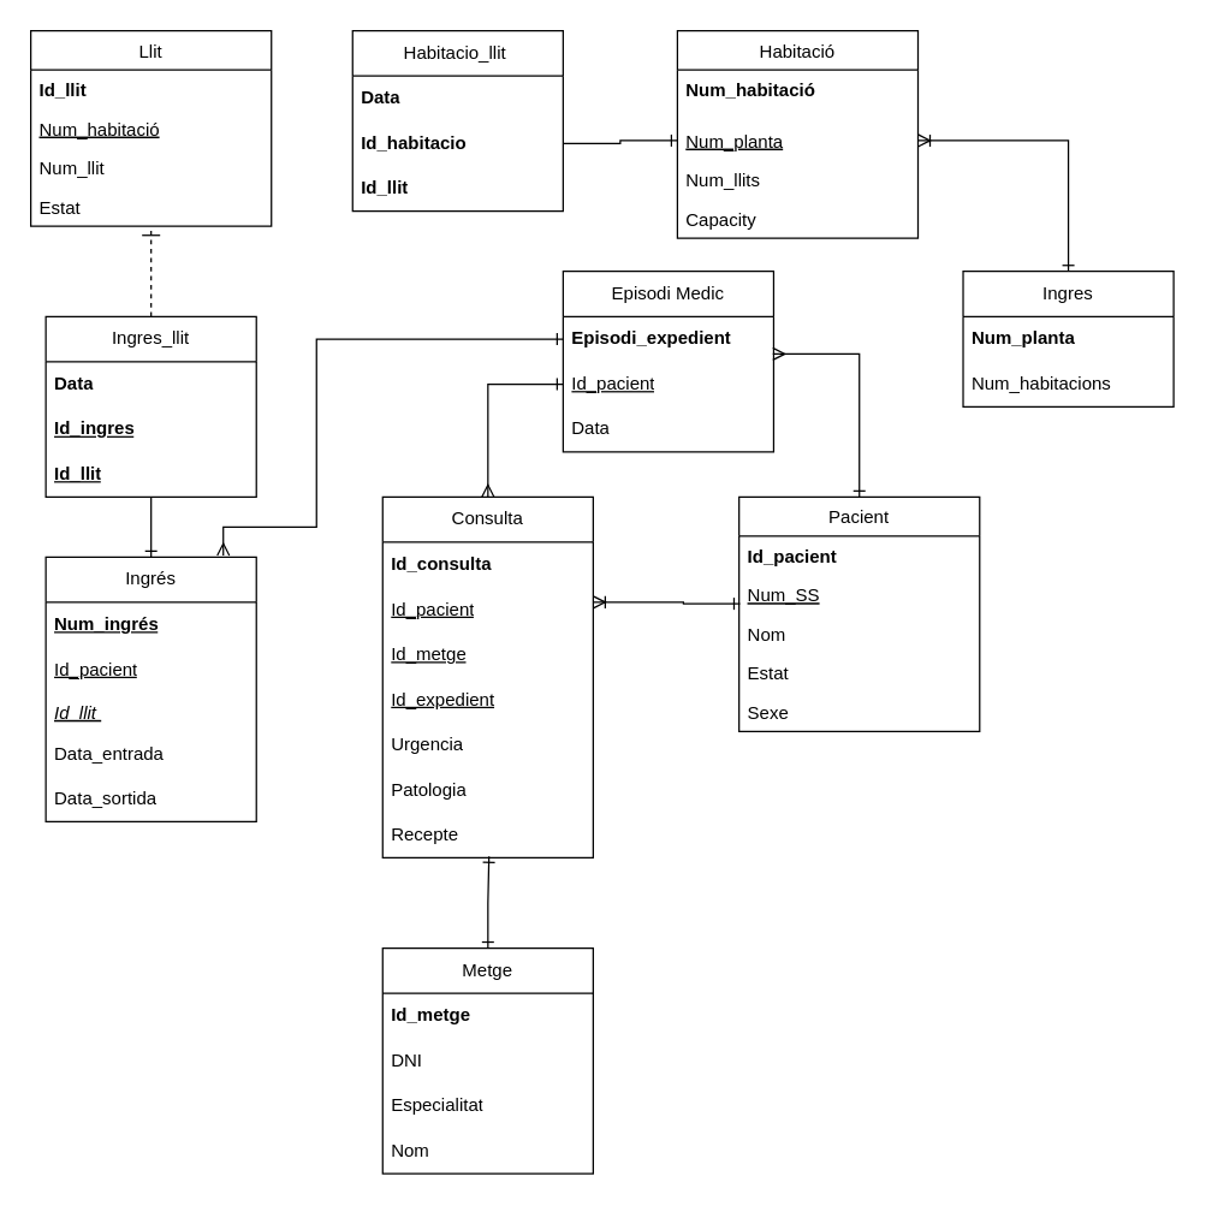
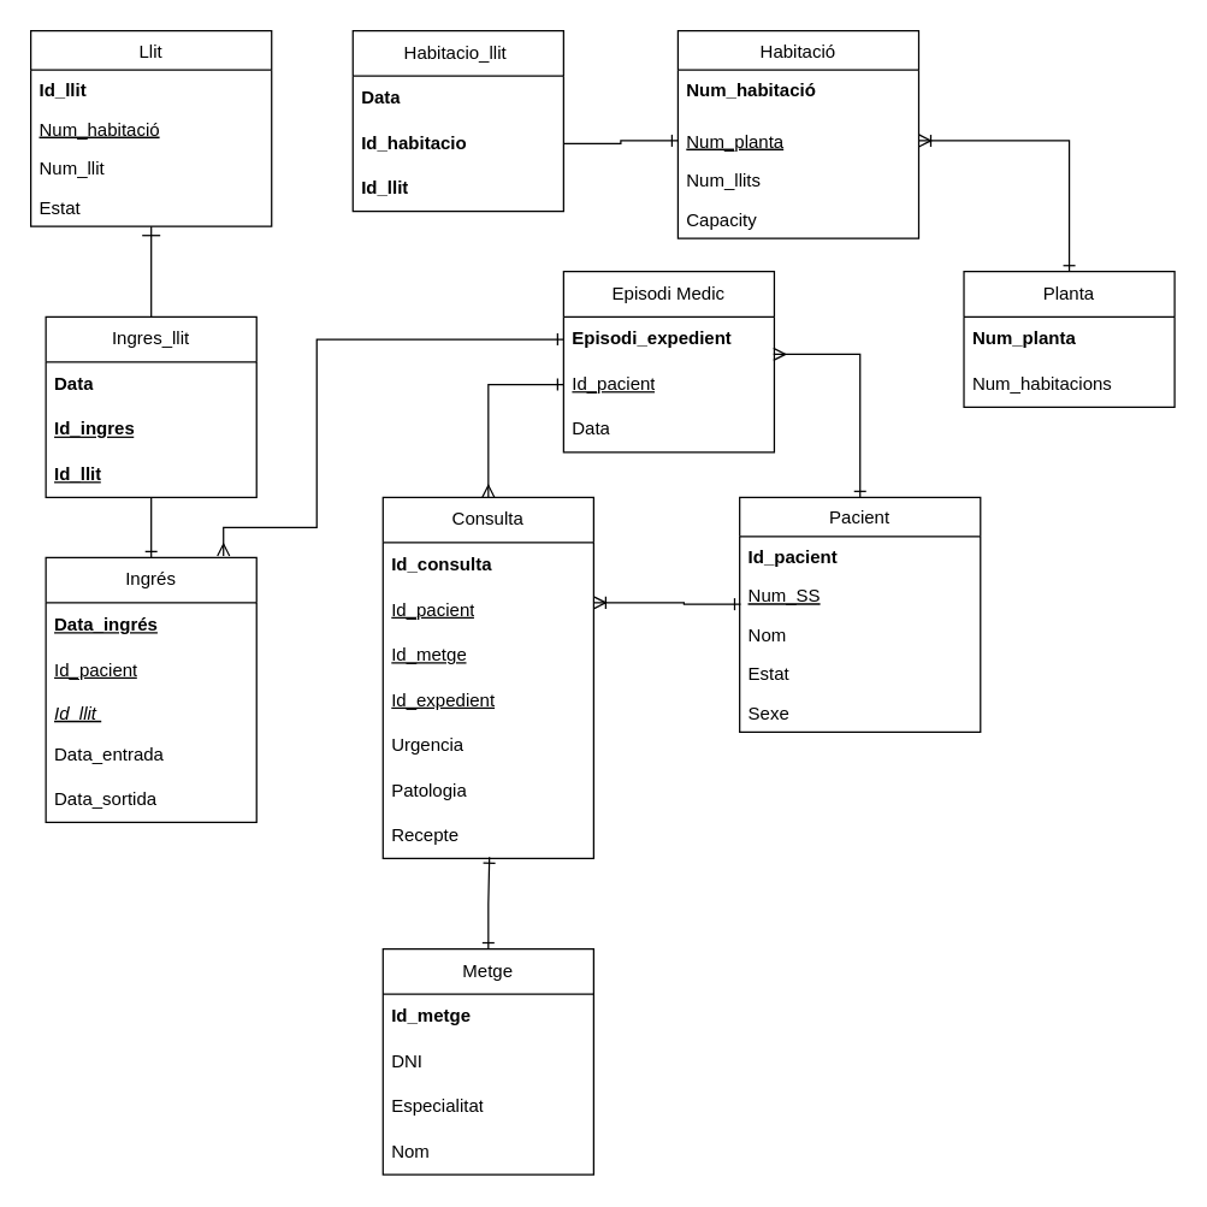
  <mxCell id="0" />
  <mxCell id="1" parent="0" />
  <mxCell id="2" value="Llit" style="swimlane;fontStyle=0;align=center;verticalAlign=top;childLayout=stackLayout;horizontal=1;startSize=26;horizontalStack=0;resizeParent=1;resizeLast=0;collapsible=1;marginBottom=0;rounded=0;shadow=0;strokeWidth=1;" parent="1" vertex="1"><mxGeometry x="20" y="20" width="160" height="130" as="geometry"><mxRectangle x="230" y="140" width="160" height="26" as="alternateBounds" /></mxGeometry></mxCell>
  <mxCell id="3" value="Id_llit" style="text;align=left;verticalAlign=top;spacingLeft=4;spacingRight=4;overflow=hidden;rotatable=0;points=[[0,0.5],[1,0.5]];portConstraint=eastwest;fontStyle=1" parent="2" vertex="1"><mxGeometry y="26" width="160" height="26" as="geometry" /></mxCell>
  <mxCell id="4" value="Num_habitació" style="text;align=left;verticalAlign=top;spacingLeft=4;spacingRight=4;overflow=hidden;rotatable=0;points=[[0,0.5],[1,0.5]];portConstraint=eastwest;rounded=0;shadow=0;html=0;fontStyle=4;labelBorderColor=none;" parent="2" vertex="1"><mxGeometry y="52" width="160" height="26" as="geometry" /></mxCell>
  <mxCell id="5" value="Num_llit" style="text;align=left;verticalAlign=top;spacingLeft=4;spacingRight=4;overflow=hidden;rotatable=0;points=[[0,0.5],[1,0.5]];portConstraint=eastwest;rounded=0;shadow=0;html=0;fontStyle=0;labelBorderColor=none;" parent="2" vertex="1"><mxGeometry y="78" width="160" height="26" as="geometry" /></mxCell>
  <mxCell id="6" value="Estat" style="text;align=left;verticalAlign=top;spacingLeft=4;spacingRight=4;overflow=hidden;rotatable=0;points=[[0,0.5],[1,0.5]];portConstraint=eastwest;rounded=0;shadow=0;html=0;fontStyle=0;labelBorderColor=none;" parent="2" vertex="1"><mxGeometry y="104" width="160" height="26" as="geometry" /></mxCell>
  <mxCell id="7" style="edgeStyle=orthogonalEdgeStyle;rounded=0;orthogonalLoop=1;jettySize=auto;html=1;exitX=0.004;exitY=0.923;exitDx=0;exitDy=0;startArrow=ERone;startFill=0;endArrow=ERoneToMany;endFill=0;exitPerimeter=0;entryX=1;entryY=0.5;entryDx=0;entryDy=0;fontStyle=0" parent="1" edge="1"><mxGeometry relative="1" as="geometry"><mxPoint x="394" y="400" as="targetPoint" /><Array as="points"><mxPoint x="454" y="401" /><mxPoint x="454" y="400" /></Array><mxPoint x="491.64" y="400.998" as="sourcePoint" /></mxGeometry></mxCell>
  <mxCell id="8" value="Pacient" style="swimlane;fontStyle=0;align=center;verticalAlign=top;childLayout=stackLayout;horizontal=1;startSize=26;horizontalStack=0;resizeParent=1;resizeLast=0;collapsible=1;marginBottom=0;rounded=0;shadow=0;strokeWidth=1;" parent="1" vertex="1"><mxGeometry x="491" y="330" width="160" height="156" as="geometry"><mxRectangle x="130" y="380" width="160" height="26" as="alternateBounds" /></mxGeometry></mxCell>
  <mxCell id="9" value="Id_pacient" style="text;align=left;verticalAlign=top;spacingLeft=4;spacingRight=4;overflow=hidden;rotatable=0;points=[[0,0.5],[1,0.5]];portConstraint=eastwest;fontStyle=1" parent="8" vertex="1"><mxGeometry y="26" width="160" height="26" as="geometry" /></mxCell>
  <mxCell id="10" value="Num_SS" style="text;align=left;verticalAlign=top;spacingLeft=4;spacingRight=4;overflow=hidden;rotatable=0;points=[[0,0.5],[1,0.5]];portConstraint=eastwest;rounded=0;shadow=0;html=0;fontStyle=4" parent="8" vertex="1"><mxGeometry y="52" width="160" height="26" as="geometry" /></mxCell>
  <mxCell id="11" value="Nom" style="text;align=left;verticalAlign=top;spacingLeft=4;spacingRight=4;overflow=hidden;rotatable=0;points=[[0,0.5],[1,0.5]];portConstraint=eastwest;rounded=0;shadow=0;html=0;fontStyle=0" parent="8" vertex="1"><mxGeometry y="78" width="160" height="26" as="geometry" /></mxCell>
  <mxCell id="12" value="Estat" style="text;align=left;verticalAlign=top;spacingLeft=4;spacingRight=4;overflow=hidden;rotatable=0;points=[[0,0.5],[1,0.5]];portConstraint=eastwest;fontStyle=0" parent="8" vertex="1"><mxGeometry y="104" width="160" height="26" as="geometry" /></mxCell>
  <mxCell id="13" value="Sexe" style="text;align=left;verticalAlign=top;spacingLeft=4;spacingRight=4;overflow=hidden;rotatable=0;points=[[0,0.5],[1,0.5]];portConstraint=eastwest;fontStyle=0" parent="8" vertex="1"><mxGeometry y="130" width="160" height="26" as="geometry" /></mxCell>
- <mxCell id="14" value="" style="endArrow=ERone;endSize=10;endFill=0;shadow=0;strokeWidth=1;rounded=0;curved=0;edgeStyle=elbowEdgeStyle;elbow=vertical;startArrow=none;startFill=0;fontStyle=0;exitX=0.5;exitY=0;exitDx=0;exitDy=0;dashed=1;" parent="1" target="2" edge="1" source="52"><mxGeometry width="160" relative="1" as="geometry"><mxPoint x="100" y="210" as="sourcePoint" /><mxPoint x="24" y="273" as="targetPoint" /><Array as="points"><mxPoint x="100" y="190" /><mxPoint x="104" y="360" /><mxPoint x="164" y="430" /></Array></mxGeometry></mxCell>
+ <mxCell id="14" value="" style="endArrow=ERone;endSize=10;endFill=0;shadow=0;strokeWidth=1;rounded=0;curved=0;edgeStyle=elbowEdgeStyle;elbow=vertical;startArrow=none;startFill=0;fontStyle=0;exitX=0.5;exitY=0;exitDx=0;exitDy=0;" parent="1" target="2" edge="1" source="52"><mxGeometry width="160" relative="1" as="geometry"><mxPoint x="100" y="210" as="sourcePoint" /><mxPoint x="24" y="273" as="targetPoint" /><Array as="points"><mxPoint x="100" y="190" /><mxPoint x="104" y="360" /><mxPoint x="164" y="430" /></Array></mxGeometry></mxCell>
  <mxCell id="15" value="Habitació" style="swimlane;fontStyle=0;align=center;verticalAlign=top;childLayout=stackLayout;horizontal=1;startSize=26;horizontalStack=0;resizeParent=1;resizeLast=0;collapsible=1;marginBottom=0;rounded=0;shadow=0;strokeWidth=1;" parent="1" vertex="1"><mxGeometry x="450" y="20" width="160" height="138" as="geometry"><mxRectangle x="550" y="140" width="160" height="26" as="alternateBounds" /></mxGeometry></mxCell>
  <mxCell id="16" value="Num_habitació" style="text;align=left;verticalAlign=top;spacingLeft=4;spacingRight=4;overflow=hidden;rotatable=0;points=[[0,0.5],[1,0.5]];portConstraint=eastwest;rounded=0;shadow=0;html=0;fontStyle=1" parent="15" vertex="1"><mxGeometry y="26" width="160" height="34" as="geometry" /></mxCell>
  <mxCell id="17" value="Num_planta" style="text;align=left;verticalAlign=top;spacingLeft=4;spacingRight=4;overflow=hidden;rotatable=0;points=[[0,0.5],[1,0.5]];portConstraint=eastwest;fontStyle=4" parent="15" vertex="1"><mxGeometry y="60" width="160" height="26" as="geometry" /></mxCell>
  <mxCell id="18" value="Num_llits" style="text;align=left;verticalAlign=top;spacingLeft=4;spacingRight=4;overflow=hidden;rotatable=0;points=[[0,0.5],[1,0.5]];portConstraint=eastwest;fontStyle=0" parent="15" vertex="1"><mxGeometry y="86" width="160" height="26" as="geometry" /></mxCell>
  <mxCell id="19" value="Capacity" style="text;align=left;verticalAlign=top;spacingLeft=4;spacingRight=4;overflow=hidden;rotatable=0;points=[[0,0.5],[1,0.5]];portConstraint=eastwest;rounded=0;shadow=0;html=0;fontStyle=0" parent="15" vertex="1"><mxGeometry y="112" width="160" height="26" as="geometry" /></mxCell>
  <mxCell id="20" value="Metge" style="swimlane;fontStyle=0;childLayout=stackLayout;horizontal=1;startSize=30;horizontalStack=0;resizeParent=1;resizeParentMax=0;resizeLast=0;collapsible=1;marginBottom=0;whiteSpace=wrap;html=1;" parent="1" vertex="1"><mxGeometry x="254" y="630" width="140" height="150" as="geometry" /></mxCell>
  <mxCell id="21" value="&lt;b&gt;Id_metge&lt;/b&gt;" style="text;strokeColor=none;fillColor=none;align=left;verticalAlign=middle;spacingLeft=4;spacingRight=4;overflow=hidden;points=[[0,0.5],[1,0.5]];portConstraint=eastwest;rotatable=0;whiteSpace=wrap;html=1;fontStyle=0" parent="20" vertex="1"><mxGeometry y="30" width="140" height="30" as="geometry" /></mxCell>
  <mxCell id="22" value="DNI" style="text;strokeColor=none;fillColor=none;align=left;verticalAlign=middle;spacingLeft=4;spacingRight=4;overflow=hidden;points=[[0,0.5],[1,0.5]];portConstraint=eastwest;rotatable=0;whiteSpace=wrap;html=1;fontStyle=0" parent="20" vertex="1"><mxGeometry y="60" width="140" height="30" as="geometry" /></mxCell>
  <mxCell id="23" value="Especialitat" style="text;strokeColor=none;fillColor=none;align=left;verticalAlign=middle;spacingLeft=4;spacingRight=4;overflow=hidden;points=[[0,0.5],[1,0.5]];portConstraint=eastwest;rotatable=0;whiteSpace=wrap;html=1;fontStyle=0" parent="20" vertex="1"><mxGeometry y="90" width="140" height="30" as="geometry" /></mxCell>
  <mxCell id="24" value="Nom" style="text;strokeColor=none;fillColor=none;align=left;verticalAlign=middle;spacingLeft=4;spacingRight=4;overflow=hidden;points=[[0,0.5],[1,0.5]];portConstraint=eastwest;rotatable=0;whiteSpace=wrap;html=1;fontStyle=0" parent="20" vertex="1"><mxGeometry y="120" width="140" height="30" as="geometry" /></mxCell>
  <mxCell id="25" style="edgeStyle=orthogonalEdgeStyle;rounded=0;orthogonalLoop=1;jettySize=auto;html=1;exitX=0.5;exitY=0;exitDx=0;exitDy=0;startArrow=ERone;startFill=0;endArrow=none;endFill=0;" edge="1" parent="1" source="26"><mxGeometry relative="1" as="geometry"><mxPoint x="100" y="330" as="targetPoint" /></mxGeometry></mxCell>
  <mxCell id="26" value="Ingrés" style="swimlane;fontStyle=0;childLayout=stackLayout;horizontal=1;startSize=30;horizontalStack=0;resizeParent=1;resizeParentMax=0;resizeLast=0;collapsible=1;marginBottom=0;whiteSpace=wrap;html=1;" parent="1" vertex="1"><mxGeometry x="30" y="370" width="140" height="176" as="geometry" /></mxCell>
- <mxCell id="27" value="&lt;b&gt;&lt;u&gt;Num_ingrés&lt;/u&gt;&lt;/b&gt;" style="text;strokeColor=none;fillColor=none;align=left;verticalAlign=middle;spacingLeft=4;spacingRight=4;overflow=hidden;points=[[0,0.5],[1,0.5]];portConstraint=eastwest;rotatable=0;whiteSpace=wrap;html=1;fontStyle=0" parent="26" vertex="1"><mxGeometry y="30" width="140" height="30" as="geometry" /></mxCell>
+ <mxCell id="27" value="&lt;b&gt;&lt;u&gt;Data_ingrés&lt;/u&gt;&lt;/b&gt;" style="text;strokeColor=none;fillColor=none;align=left;verticalAlign=middle;spacingLeft=4;spacingRight=4;overflow=hidden;points=[[0,0.5],[1,0.5]];portConstraint=eastwest;rotatable=0;whiteSpace=wrap;html=1;fontStyle=0" parent="26" vertex="1"><mxGeometry y="30" width="140" height="30" as="geometry" /></mxCell>
  <mxCell id="28" value="&lt;u&gt;Id_pacient&lt;/u&gt;" style="text;strokeColor=none;fillColor=none;align=left;verticalAlign=middle;spacingLeft=4;spacingRight=4;overflow=hidden;points=[[0,0.5],[1,0.5]];portConstraint=eastwest;rotatable=0;whiteSpace=wrap;html=1;fontStyle=0" parent="26" vertex="1"><mxGeometry y="60" width="140" height="30" as="geometry" /></mxCell>
  <mxCell id="29" value="Id_llit " style="text;align=left;verticalAlign=top;spacingLeft=4;spacingRight=4;overflow=hidden;rotatable=0;points=[[0,0.5],[1,0.5]];portConstraint=eastwest;rounded=0;shadow=0;html=0;fontStyle=6" parent="26" vertex="1"><mxGeometry y="90" width="140" height="26" as="geometry" /></mxCell>
  <mxCell id="30" value="Data_entrada" style="text;strokeColor=none;fillColor=none;align=left;verticalAlign=middle;spacingLeft=4;spacingRight=4;overflow=hidden;points=[[0,0.5],[1,0.5]];portConstraint=eastwest;rotatable=0;whiteSpace=wrap;html=1;fontStyle=0" parent="26" vertex="1"><mxGeometry y="116" width="140" height="30" as="geometry" /></mxCell>
  <mxCell id="31" value="Data_sortida" style="text;strokeColor=none;fillColor=none;align=left;verticalAlign=middle;spacingLeft=4;spacingRight=4;overflow=hidden;points=[[0,0.5],[1,0.5]];portConstraint=eastwest;rotatable=0;whiteSpace=wrap;html=1;fontStyle=0" parent="26" vertex="1"><mxGeometry y="146" width="140" height="30" as="geometry" /></mxCell>
- <mxCell id="32" value="Ingres" style="swimlane;fontStyle=0;childLayout=stackLayout;horizontal=1;startSize=30;horizontalStack=0;resizeParent=1;resizeParentMax=0;resizeLast=0;collapsible=1;marginBottom=0;whiteSpace=wrap;html=1;" parent="1" vertex="1"><mxGeometry x="640" y="180" width="140" height="90" as="geometry" /></mxCell>
+ <mxCell id="32" value="Planta" style="swimlane;fontStyle=0;childLayout=stackLayout;horizontal=1;startSize=30;horizontalStack=0;resizeParent=1;resizeParentMax=0;resizeLast=0;collapsible=1;marginBottom=0;whiteSpace=wrap;html=1;" parent="1" vertex="1"><mxGeometry x="640" y="180" width="140" height="90" as="geometry" /></mxCell>
  <mxCell id="33" value="&lt;b&gt;Num_planta&lt;/b&gt;" style="text;strokeColor=none;fillColor=none;align=left;verticalAlign=middle;spacingLeft=4;spacingRight=4;overflow=hidden;points=[[0,0.5],[1,0.5]];portConstraint=eastwest;rotatable=0;whiteSpace=wrap;html=1;fontStyle=0" parent="32" vertex="1"><mxGeometry y="30" width="140" height="30" as="geometry" /></mxCell>
  <mxCell id="34" value="Num_habitacions" style="text;strokeColor=none;fillColor=none;align=left;verticalAlign=middle;spacingLeft=4;spacingRight=4;overflow=hidden;points=[[0,0.5],[1,0.5]];portConstraint=eastwest;rotatable=0;whiteSpace=wrap;html=1;fontStyle=0" parent="32" vertex="1"><mxGeometry y="60" width="140" height="30" as="geometry" /></mxCell>
  <mxCell id="35" style="edgeStyle=orthogonalEdgeStyle;rounded=0;orthogonalLoop=1;jettySize=auto;html=1;endArrow=ERone;endFill=0;startArrow=ERoneToMany;startFill=0;fontStyle=0;exitX=1;exitY=0.5;exitDx=0;exitDy=0;entryX=0.5;entryY=0;entryDx=0;entryDy=0;" parent="1" source="17" target="32" edge="1"><mxGeometry relative="1" as="geometry" /></mxCell>
  <mxCell id="36" style="edgeStyle=orthogonalEdgeStyle;rounded=0;orthogonalLoop=1;jettySize=auto;html=1;exitX=0.5;exitY=0;exitDx=0;exitDy=0;entryX=0;entryY=0.5;entryDx=0;entryDy=0;endArrow=ERone;endFill=0;startArrow=ERmany;startFill=0;" edge="1" parent="1" source="37" target="47"><mxGeometry relative="1" as="geometry"><mxPoint x="307.48" y="348" as="sourcePoint" /><mxPoint x="374" y="234.45" as="targetPoint" /><Array as="points"><mxPoint x="324" y="255" /></Array></mxGeometry></mxCell>
  <mxCell id="37" value="Consulta" style="swimlane;fontStyle=0;childLayout=stackLayout;horizontal=1;startSize=30;horizontalStack=0;resizeParent=1;resizeParentMax=0;resizeLast=0;collapsible=1;marginBottom=0;whiteSpace=wrap;html=1;" parent="1" vertex="1"><mxGeometry x="254" y="330" width="140" height="240" as="geometry" /></mxCell>
  <mxCell id="38" value="&lt;b&gt;Id_consulta&lt;/b&gt;" style="text;strokeColor=none;fillColor=none;align=left;verticalAlign=middle;spacingLeft=4;spacingRight=4;overflow=hidden;points=[[0,0.5],[1,0.5]];portConstraint=eastwest;rotatable=0;whiteSpace=wrap;html=1;fontStyle=0" parent="37" vertex="1"><mxGeometry y="30" width="140" height="30" as="geometry" /></mxCell>
  <mxCell id="39" value="&lt;u&gt;Id_pacient&lt;/u&gt;" style="text;strokeColor=none;fillColor=none;align=left;verticalAlign=middle;spacingLeft=4;spacingRight=4;overflow=hidden;points=[[0,0.5],[1,0.5]];portConstraint=eastwest;rotatable=0;whiteSpace=wrap;html=1;fontStyle=0" parent="37" vertex="1"><mxGeometry y="60" width="140" height="30" as="geometry" /></mxCell>
  <mxCell id="40" value="&lt;u&gt;Id_metge&lt;/u&gt;" style="text;strokeColor=none;fillColor=none;align=left;verticalAlign=middle;spacingLeft=4;spacingRight=4;overflow=hidden;points=[[0,0.5],[1,0.5]];portConstraint=eastwest;rotatable=0;whiteSpace=wrap;html=1;fontStyle=0" parent="37" vertex="1"><mxGeometry y="90" width="140" height="30" as="geometry" /></mxCell>
  <mxCell id="41" value="&lt;u&gt;Id_expedient&lt;/u&gt;" style="text;strokeColor=none;fillColor=none;align=left;verticalAlign=middle;spacingLeft=4;spacingRight=4;overflow=hidden;points=[[0,0.5],[1,0.5]];portConstraint=eastwest;rotatable=0;whiteSpace=wrap;html=1;fontStyle=0" parent="37" vertex="1"><mxGeometry y="120" width="140" height="30" as="geometry" /></mxCell>
  <mxCell id="42" value="Urgencia" style="text;strokeColor=none;fillColor=none;align=left;verticalAlign=middle;spacingLeft=4;spacingRight=4;overflow=hidden;points=[[0,0.5],[1,0.5]];portConstraint=eastwest;rotatable=0;whiteSpace=wrap;html=1;fontStyle=0" parent="37" vertex="1"><mxGeometry y="150" width="140" height="30" as="geometry" /></mxCell>
  <mxCell id="43" value="Patologia" style="text;strokeColor=none;fillColor=none;align=left;verticalAlign=middle;spacingLeft=4;spacingRight=4;overflow=hidden;points=[[0,0.5],[1,0.5]];portConstraint=eastwest;rotatable=0;whiteSpace=wrap;html=1;fontStyle=0" parent="37" vertex="1"><mxGeometry y="180" width="140" height="30" as="geometry" /></mxCell>
  <mxCell id="44" value="Recepte" style="text;strokeColor=none;fillColor=none;align=left;verticalAlign=middle;spacingLeft=4;spacingRight=4;overflow=hidden;points=[[0,0.5],[1,0.5]];portConstraint=eastwest;rotatable=0;whiteSpace=wrap;html=1;fontStyle=0" parent="37" vertex="1"><mxGeometry y="210" width="140" height="30" as="geometry" /></mxCell>
  <mxCell id="45" value="Episodi Medic" style="swimlane;fontStyle=0;childLayout=stackLayout;horizontal=1;startSize=30;horizontalStack=0;resizeParent=1;resizeParentMax=0;resizeLast=0;collapsible=1;marginBottom=0;whiteSpace=wrap;html=1;" parent="1" vertex="1"><mxGeometry x="374" y="180" width="140" height="120" as="geometry" /></mxCell>
  <mxCell id="46" value="&lt;b&gt;Episodi_expedient&lt;/b&gt;" style="text;strokeColor=none;fillColor=none;align=left;verticalAlign=middle;spacingLeft=4;spacingRight=4;overflow=hidden;points=[[0,0.5],[1,0.5]];portConstraint=eastwest;rotatable=0;whiteSpace=wrap;html=1;fontStyle=0" parent="45" vertex="1"><mxGeometry y="30" width="140" height="30" as="geometry" /></mxCell>
  <mxCell id="47" value="&lt;u&gt;Id_pacient&lt;/u&gt;" style="text;strokeColor=none;fillColor=none;align=left;verticalAlign=middle;spacingLeft=4;spacingRight=4;overflow=hidden;points=[[0,0.5],[1,0.5]];portConstraint=eastwest;rotatable=0;whiteSpace=wrap;html=1;fontStyle=0" parent="45" vertex="1"><mxGeometry y="60" width="140" height="30" as="geometry" /></mxCell>
  <mxCell id="48" value="Data" style="text;strokeColor=none;fillColor=none;align=left;verticalAlign=middle;spacingLeft=4;spacingRight=4;overflow=hidden;points=[[0,0.5],[1,0.5]];portConstraint=eastwest;rotatable=0;whiteSpace=wrap;html=1;fontStyle=0" parent="45" vertex="1"><mxGeometry y="90" width="140" height="30" as="geometry" /></mxCell>
  <mxCell id="49" style="edgeStyle=orthogonalEdgeStyle;rounded=0;orthogonalLoop=1;jettySize=auto;html=1;entryX=0.505;entryY=0.967;entryDx=0;entryDy=0;entryPerimeter=0;startArrow=ERone;startFill=0;endArrow=ERone;endFill=0;fontStyle=0" parent="1" source="20" target="44" edge="1"><mxGeometry relative="1" as="geometry" /></mxCell>
  <mxCell id="50" style="edgeStyle=orthogonalEdgeStyle;rounded=0;orthogonalLoop=1;jettySize=auto;html=1;exitX=0.5;exitY=0;exitDx=0;exitDy=0;entryX=0.996;entryY=0.83;entryDx=0;entryDy=0;entryPerimeter=0;startArrow=ERone;startFill=0;endArrow=ERmany;endFill=0;" edge="1" parent="1" source="8" target="46"><mxGeometry relative="1" as="geometry" /></mxCell>
  <mxCell id="51" style="edgeStyle=orthogonalEdgeStyle;rounded=0;orthogonalLoop=1;jettySize=auto;html=1;exitX=0;exitY=0.5;exitDx=0;exitDy=0;entryX=0.843;entryY=-0.006;entryDx=0;entryDy=0;entryPerimeter=0;startArrow=ERone;startFill=0;endArrow=ERmany;endFill=0;" edge="1" parent="1" source="46" target="26"><mxGeometry relative="1" as="geometry"><mxPoint x="160" y="410" as="targetPoint" /><Array as="points"><mxPoint x="210" y="225" /><mxPoint x="210" y="350" /><mxPoint x="148" y="350" /></Array></mxGeometry></mxCell>
  <mxCell id="52" value="Ingres_llit" style="swimlane;fontStyle=0;childLayout=stackLayout;horizontal=1;startSize=30;horizontalStack=0;resizeParent=1;resizeParentMax=0;resizeLast=0;collapsible=1;marginBottom=0;whiteSpace=wrap;html=1;" vertex="1" parent="1"><mxGeometry x="30" y="210" width="140" height="120" as="geometry" /></mxCell>
  <mxCell id="53" value="&lt;span dir=&quot;ltr&quot; class=&quot;ui-provider a b c d e f g h i j k l m n o p q r s t u v w x y z ab ac ae af ag ah ai aj ak&quot;&gt;&lt;strong&gt;Data&lt;/strong&gt;&lt;/span&gt;" style="text;strokeColor=none;fillColor=none;align=left;verticalAlign=middle;spacingLeft=4;spacingRight=4;overflow=hidden;points=[[0,0.5],[1,0.5]];portConstraint=eastwest;rotatable=0;whiteSpace=wrap;html=1;fontStyle=0" vertex="1" parent="52"><mxGeometry y="30" width="140" height="30" as="geometry" /></mxCell>
  <mxCell id="54" value="&lt;strong&gt;&lt;u&gt;Id_ingres&lt;/u&gt;&lt;/strong&gt;" style="text;strokeColor=none;fillColor=none;align=left;verticalAlign=middle;spacingLeft=4;spacingRight=4;overflow=hidden;points=[[0,0.5],[1,0.5]];portConstraint=eastwest;rotatable=0;whiteSpace=wrap;html=1;fontStyle=0" vertex="1" parent="52"><mxGeometry y="60" width="140" height="30" as="geometry" /></mxCell>
  <mxCell id="55" value="&lt;strong&gt;&lt;u&gt;Id_llit&lt;/u&gt;&lt;/strong&gt;" style="text;strokeColor=none;fillColor=none;align=left;verticalAlign=middle;spacingLeft=4;spacingRight=4;overflow=hidden;points=[[0,0.5],[1,0.5]];portConstraint=eastwest;rotatable=0;whiteSpace=wrap;html=1;fontStyle=0" vertex="1" parent="52"><mxGeometry y="90" width="140" height="30" as="geometry" /></mxCell>
  <mxCell id="56" value="&lt;span dir=&quot;ltr&quot; class=&quot;ui-provider a b c d e f g h i j k l m n o p q r s t u v w x y z ab ac ae af ag ah ai aj ak&quot;&gt;Habitacio_llit&amp;nbsp;&lt;/span&gt;" style="swimlane;fontStyle=0;childLayout=stackLayout;horizontal=1;startSize=30;horizontalStack=0;resizeParent=1;resizeParentMax=0;resizeLast=0;collapsible=1;marginBottom=0;whiteSpace=wrap;html=1;" vertex="1" parent="1"><mxGeometry x="234" y="20" width="140" height="120" as="geometry" /></mxCell>
  <mxCell id="57" value="&lt;span dir=&quot;ltr&quot; class=&quot;ui-provider a b c d e f g h i j k l m n o p q r s t u v w x y z ab ac ae af ag ah ai aj ak&quot;&gt;&lt;strong&gt;Data&lt;/strong&gt;&lt;/span&gt;" style="text;strokeColor=none;fillColor=none;align=left;verticalAlign=middle;spacingLeft=4;spacingRight=4;overflow=hidden;points=[[0,0.5],[1,0.5]];portConstraint=eastwest;rotatable=0;whiteSpace=wrap;html=1;fontStyle=0" vertex="1" parent="56"><mxGeometry y="30" width="140" height="30" as="geometry" /></mxCell>
  <mxCell id="58" value="&lt;span dir=&quot;ltr&quot; class=&quot;ui-provider a b c d e f g h i j k l m n o p q r s t u v w x y z ab ac ae af ag ah ai aj ak&quot;&gt;&lt;strong&gt;Id_habitacio&lt;/strong&gt;&lt;/span&gt;" style="text;strokeColor=none;fillColor=none;align=left;verticalAlign=middle;spacingLeft=4;spacingRight=4;overflow=hidden;points=[[0,0.5],[1,0.5]];portConstraint=eastwest;rotatable=0;whiteSpace=wrap;html=1;fontStyle=0" vertex="1" parent="56"><mxGeometry y="60" width="140" height="30" as="geometry" /></mxCell>
  <mxCell id="59" value="&lt;strong&gt;Id_llit&lt;/strong&gt;" style="text;strokeColor=none;fillColor=none;align=left;verticalAlign=middle;spacingLeft=4;spacingRight=4;overflow=hidden;points=[[0,0.5],[1,0.5]];portConstraint=eastwest;rotatable=0;whiteSpace=wrap;html=1;fontStyle=0" vertex="1" parent="56"><mxGeometry y="90" width="140" height="30" as="geometry" /></mxCell>
  <mxCell id="60" style="edgeStyle=orthogonalEdgeStyle;rounded=0;orthogonalLoop=1;jettySize=auto;html=1;exitX=1;exitY=0.5;exitDx=0;exitDy=0;entryX=0;entryY=0.5;entryDx=0;entryDy=0;endArrow=ERone;endFill=0;" edge="1" parent="1" source="58" target="17"><mxGeometry relative="1" as="geometry" /></mxCell>
